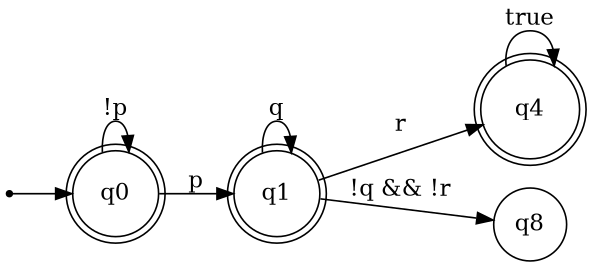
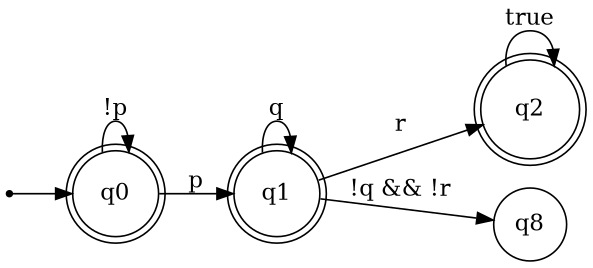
  digraph {
    rankdir=LR
    node [shape=doublecircle]
    q0
    q1
-   q2 [label=q4]
+   q2
    n4 [label=q8 shape=circle]
    qi [shape=point]
    q0 -> q0 [label="!p"]
    q0 -> q1 [label=p]
    q1 -> q1 [label=q]
    q1 -> q2 [label=r]
    q1 -> n4 [label="!q && !r"]
    q2 -> q2 [label=true]
    qi -> q0
  }
